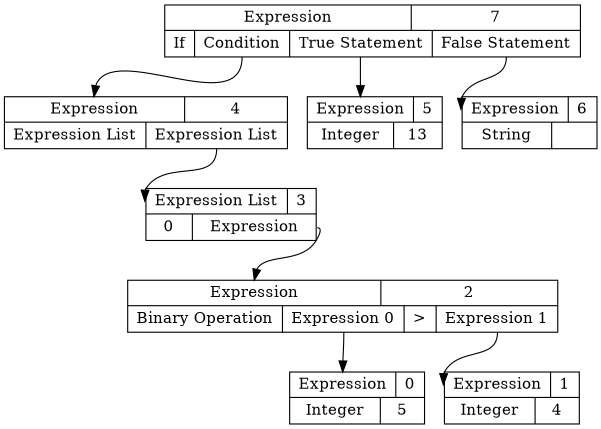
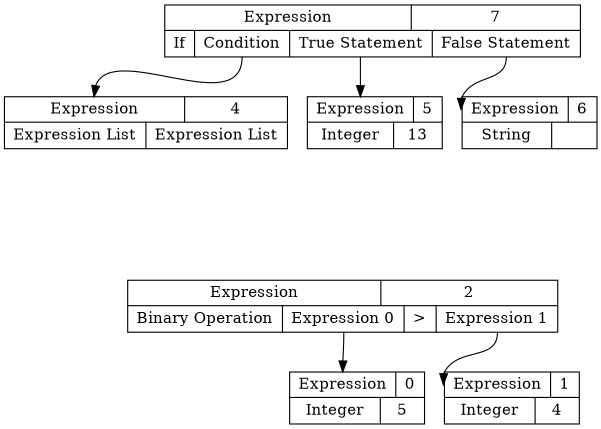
  digraph {
    node [shape=record]
    edge [headport=ptr]
    n1 [label="{ { <ptr> Expression | 7 } |{ If | <cond> Condition | <tstmt> True Statement | <fstmt> False Statement } } "]
    n2 [label="{ { <ptr> Expression | 4 } |{ Expression List | <explist> Expression List} }"]
    n3 [label="{ { <ptr> Expression | 5 } |{ Integer | 13 } }"]
    n4 [label="{ { <ptr> Expression | 6 } |{ String |   } }"]
-   n5 [label="{ { <ptr> Expression List | 3 } | { 0 | <pos0> Expression } }"]
    n6 [label="{ { <ptr> Expression | 2 } |{ Binary Operation | <exp0> Expression 0 | \> | <exp1> Expression 1} }"]
    n7 [label="{ { <ptr> Expression | 0 } |{ Integer | 5 } }"]
    n8 [label="{ { <ptr> Expression | 1 } |{ Integer | 4 } }"]
    n1 -> n2 [tailport=cond]
    n1 -> n3 [tailport=tstmt]
    n1 -> n4 [tailport=fstmt]
-   n2 -> n5 [tailport=explist]
-   n5 -> n6 [tailport=pos0]
    n6 -> n7 [tailport=exp0]
    n6 -> n8 [tailport=exp1]
  }
